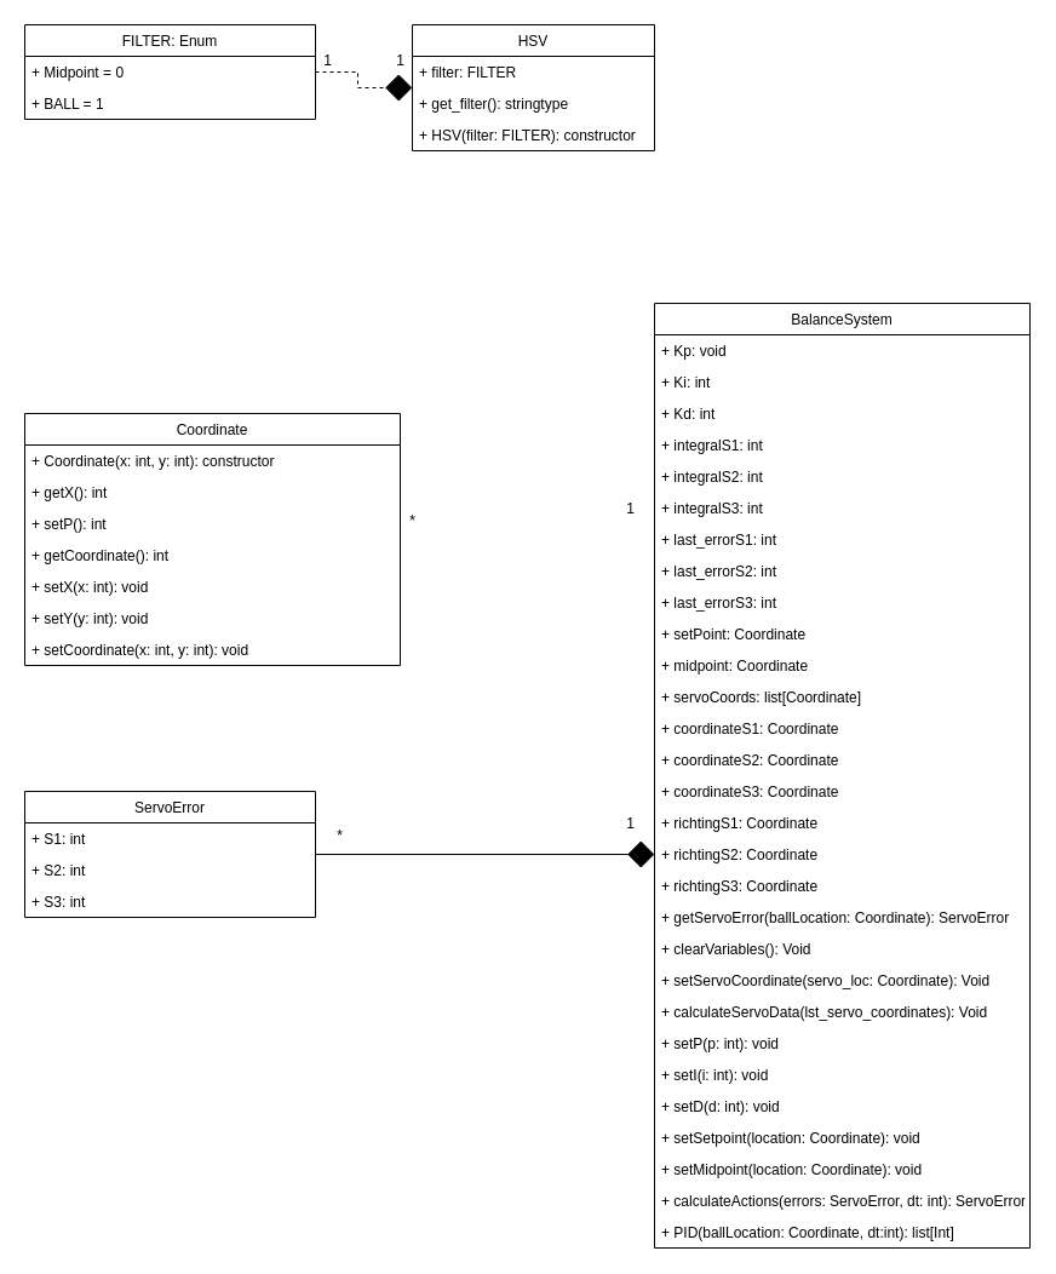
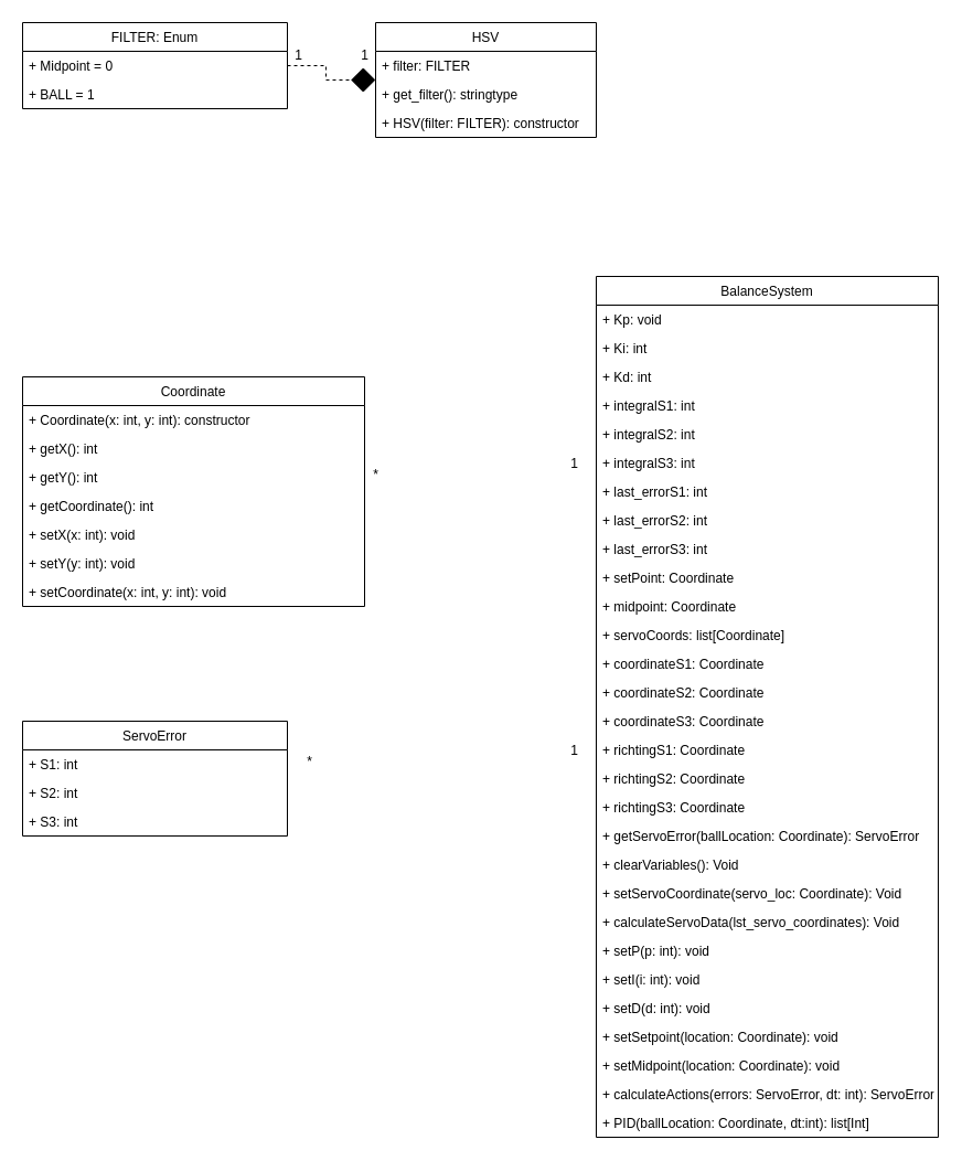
  <mxCell id="0" />
  <mxCell id="1" parent="0" />
  <mxCell id="2" value="FILTER: Enum" style="swimlane;fontStyle=0;childLayout=stackLayout;horizontal=1;startSize=26;fillColor=none;horizontalStack=0;resizeParent=1;resizeParentMax=0;resizeLast=0;collapsible=1;marginBottom=0;" vertex="1" parent="1"><mxGeometry y="20" width="240" height="78" as="geometry" x="20" /></mxCell>
  <mxCell id="3" value="+ Midpoint = 0" style="text;strokeColor=none;fillColor=none;align=left;verticalAlign=top;spacingLeft=4;spacingRight=4;overflow=hidden;rotatable=0;points=[[0,0.5],[1,0.5]];portConstraint=eastwest;" vertex="1" parent="2"><mxGeometry y="26" width="240" height="26" as="geometry" /></mxCell>
  <mxCell id="4" value="+ BALL = 1" style="text;strokeColor=none;fillColor=none;align=left;verticalAlign=top;spacingLeft=4;spacingRight=4;overflow=hidden;rotatable=0;points=[[0,0.5],[1,0.5]];portConstraint=eastwest;" vertex="1" parent="2"><mxGeometry y="52" width="240" height="26" as="geometry" /></mxCell>
  <mxCell id="5" value="HSV" style="swimlane;fontStyle=0;childLayout=stackLayout;horizontal=1;startSize=26;fillColor=none;horizontalStack=0;resizeParent=1;resizeParentMax=0;resizeLast=0;collapsible=1;marginBottom=0;" vertex="1" parent="1"><mxGeometry x="340" y="20" width="200" height="104" as="geometry" /></mxCell>
  <mxCell id="6" value="+ filter: FILTER" style="text;strokeColor=none;fillColor=none;align=left;verticalAlign=top;spacingLeft=4;spacingRight=4;overflow=hidden;rotatable=0;points=[[0,0.5],[1,0.5]];portConstraint=eastwest;" vertex="1" parent="5"><mxGeometry y="26" width="200" height="26" as="geometry" /></mxCell>
  <mxCell id="7" value="+ get_filter(): stringtype" style="text;strokeColor=none;fillColor=none;align=left;verticalAlign=top;spacingLeft=4;spacingRight=4;overflow=hidden;rotatable=0;points=[[0,0.5],[1,0.5]];portConstraint=eastwest;" vertex="1" parent="5"><mxGeometry y="52" width="200" height="26" as="geometry" /></mxCell>
  <mxCell id="8" value="+ HSV(filter: FILTER): constructor" style="text;strokeColor=none;fillColor=none;align=left;verticalAlign=top;spacingLeft=4;spacingRight=4;overflow=hidden;rotatable=0;points=[[0,0.5],[1,0.5]];portConstraint=eastwest;" vertex="1" parent="5"><mxGeometry y="78" width="200" height="26" as="geometry" /></mxCell>
  <mxCell id="9" value="Coordinate" style="swimlane;fontStyle=0;childLayout=stackLayout;horizontal=1;startSize=26;fillColor=none;horizontalStack=0;resizeParent=1;resizeParentMax=0;resizeLast=0;collapsible=1;marginBottom=0;" vertex="1" parent="1"><mxGeometry y="341" width="310" height="208" as="geometry" x="20" /></mxCell>
  <mxCell id="10" value="+ Coordinate(x: int, y: int): constructor" style="text;strokeColor=none;fillColor=none;align=left;verticalAlign=top;spacingLeft=4;spacingRight=4;overflow=hidden;rotatable=0;points=[[0,0.5],[1,0.5]];portConstraint=eastwest;" vertex="1" parent="9"><mxGeometry y="26" width="310" height="26" as="geometry" /></mxCell>
  <mxCell id="11" value="+ getX(): int" style="text;strokeColor=none;fillColor=none;align=left;verticalAlign=top;spacingLeft=4;spacingRight=4;overflow=hidden;rotatable=0;points=[[0,0.5],[1,0.5]];portConstraint=eastwest;" vertex="1" parent="9"><mxGeometry y="52" width="310" height="26" as="geometry" /></mxCell>
- <mxCell id="12" value="+ setP(): int" style="text;strokeColor=none;fillColor=none;align=left;verticalAlign=top;spacingLeft=4;spacingRight=4;overflow=hidden;rotatable=0;points=[[0,0.5],[1,0.5]];portConstraint=eastwest;" vertex="1" parent="9"><mxGeometry y="78" width="310" height="26" as="geometry" /></mxCell>
+ <mxCell id="12" value="+ getY(): int" style="text;strokeColor=none;fillColor=none;align=left;verticalAlign=top;spacingLeft=4;spacingRight=4;overflow=hidden;rotatable=0;points=[[0,0.5],[1,0.5]];portConstraint=eastwest;" vertex="1" parent="9"><mxGeometry y="78" width="310" height="26" as="geometry" /></mxCell>
  <mxCell id="13" value="+ getCoordinate(): int" style="text;strokeColor=none;fillColor=none;align=left;verticalAlign=top;spacingLeft=4;spacingRight=4;overflow=hidden;rotatable=0;points=[[0,0.5],[1,0.5]];portConstraint=eastwest;" vertex="1" parent="9"><mxGeometry y="104" width="310" height="26" as="geometry" /></mxCell>
  <mxCell id="14" value="+ setX(x: int): void" style="text;strokeColor=none;fillColor=none;align=left;verticalAlign=top;spacingLeft=4;spacingRight=4;overflow=hidden;rotatable=0;points=[[0,0.5],[1,0.5]];portConstraint=eastwest;" vertex="1" parent="9"><mxGeometry y="130" width="310" height="26" as="geometry" /></mxCell>
  <mxCell id="15" value="+ setY(y: int): void" style="text;strokeColor=none;fillColor=none;align=left;verticalAlign=top;spacingLeft=4;spacingRight=4;overflow=hidden;rotatable=0;points=[[0,0.5],[1,0.5]];portConstraint=eastwest;" vertex="1" parent="9"><mxGeometry y="156" width="310" height="26" as="geometry" /></mxCell>
  <mxCell id="16" value="+ setCoordinate(x: int, y: int): void" style="text;strokeColor=none;fillColor=none;align=left;verticalAlign=top;spacingLeft=4;spacingRight=4;overflow=hidden;rotatable=0;points=[[0,0.5],[1,0.5]];portConstraint=eastwest;" vertex="1" parent="9"><mxGeometry y="182" width="310" height="26" as="geometry" /></mxCell>
  <mxCell id="17" value="BalanceSystem" style="swimlane;fontStyle=0;childLayout=stackLayout;horizontal=1;startSize=26;fillColor=none;horizontalStack=0;resizeParent=1;resizeParentMax=0;resizeLast=0;collapsible=1;marginBottom=0;" vertex="1" parent="1"><mxGeometry x="540" y="250" width="310" height="780" as="geometry" /></mxCell>
  <mxCell id="18" value="+ Kp: void" style="text;strokeColor=none;fillColor=none;align=left;verticalAlign=top;spacingLeft=4;spacingRight=4;overflow=hidden;rotatable=0;points=[[0,0.5],[1,0.5]];portConstraint=eastwest;" vertex="1" parent="17"><mxGeometry y="26" width="310" height="26" as="geometry" /></mxCell>
  <mxCell id="19" value="+ Ki: int" style="text;strokeColor=none;fillColor=none;align=left;verticalAlign=top;spacingLeft=4;spacingRight=4;overflow=hidden;rotatable=0;points=[[0,0.5],[1,0.5]];portConstraint=eastwest;" vertex="1" parent="17"><mxGeometry y="52" width="310" height="26" as="geometry" /></mxCell>
  <mxCell id="20" value="+ Kd: int" style="text;strokeColor=none;fillColor=none;align=left;verticalAlign=top;spacingLeft=4;spacingRight=4;overflow=hidden;rotatable=0;points=[[0,0.5],[1,0.5]];portConstraint=eastwest;" vertex="1" parent="17"><mxGeometry y="78" width="310" height="26" as="geometry" /></mxCell>
  <mxCell id="21" value="+ integralS1: int" style="text;strokeColor=none;fillColor=none;align=left;verticalAlign=top;spacingLeft=4;spacingRight=4;overflow=hidden;rotatable=0;points=[[0,0.5],[1,0.5]];portConstraint=eastwest;" vertex="1" parent="17"><mxGeometry y="104" width="310" height="26" as="geometry" /></mxCell>
  <mxCell id="22" value="+ integralS2: int" style="text;strokeColor=none;fillColor=none;align=left;verticalAlign=top;spacingLeft=4;spacingRight=4;overflow=hidden;rotatable=0;points=[[0,0.5],[1,0.5]];portConstraint=eastwest;" vertex="1" parent="17"><mxGeometry y="130" width="310" height="26" as="geometry" /></mxCell>
  <mxCell id="23" value="+ integralS3: int" style="text;strokeColor=none;fillColor=none;align=left;verticalAlign=top;spacingLeft=4;spacingRight=4;overflow=hidden;rotatable=0;points=[[0,0.5],[1,0.5]];portConstraint=eastwest;" vertex="1" parent="17"><mxGeometry y="156" width="310" height="26" as="geometry" /></mxCell>
  <mxCell id="24" value="+ last_errorS1: int" style="text;strokeColor=none;fillColor=none;align=left;verticalAlign=top;spacingLeft=4;spacingRight=4;overflow=hidden;rotatable=0;points=[[0,0.5],[1,0.5]];portConstraint=eastwest;" vertex="1" parent="17"><mxGeometry y="182" width="310" height="26" as="geometry" /></mxCell>
  <mxCell id="25" value="+ last_errorS2: int" style="text;strokeColor=none;fillColor=none;align=left;verticalAlign=top;spacingLeft=4;spacingRight=4;overflow=hidden;rotatable=0;points=[[0,0.5],[1,0.5]];portConstraint=eastwest;" vertex="1" parent="17"><mxGeometry y="208" width="310" height="26" as="geometry" /></mxCell>
  <mxCell id="26" value="+ last_errorS3: int" style="text;strokeColor=none;fillColor=none;align=left;verticalAlign=top;spacingLeft=4;spacingRight=4;overflow=hidden;rotatable=0;points=[[0,0.5],[1,0.5]];portConstraint=eastwest;" vertex="1" parent="17"><mxGeometry y="234" width="310" height="26" as="geometry" /></mxCell>
  <mxCell id="27" value="+ setPoint: Coordinate" style="text;strokeColor=none;fillColor=none;align=left;verticalAlign=top;spacingLeft=4;spacingRight=4;overflow=hidden;rotatable=0;points=[[0,0.5],[1,0.5]];portConstraint=eastwest;" vertex="1" parent="17"><mxGeometry y="260" width="310" height="26" as="geometry" /></mxCell>
  <mxCell id="28" value="+ midpoint: Coordinate" style="text;strokeColor=none;fillColor=none;align=left;verticalAlign=top;spacingLeft=4;spacingRight=4;overflow=hidden;rotatable=0;points=[[0,0.5],[1,0.5]];portConstraint=eastwest;" vertex="1" parent="17"><mxGeometry y="286" width="310" height="26" as="geometry" /></mxCell>
  <mxCell id="29" value="+ servoCoords: list[Coordinate]" style="text;strokeColor=none;fillColor=none;align=left;verticalAlign=top;spacingLeft=4;spacingRight=4;overflow=hidden;rotatable=0;points=[[0,0.5],[1,0.5]];portConstraint=eastwest;" vertex="1" parent="17"><mxGeometry y="312" width="310" height="26" as="geometry" /></mxCell>
  <mxCell id="30" value="+ coordinateS1: Coordinate" style="text;strokeColor=none;fillColor=none;align=left;verticalAlign=top;spacingLeft=4;spacingRight=4;overflow=hidden;rotatable=0;points=[[0,0.5],[1,0.5]];portConstraint=eastwest;" vertex="1" parent="17"><mxGeometry y="338" width="310" height="26" as="geometry" /></mxCell>
  <mxCell id="31" value="+ coordinateS2: Coordinate" style="text;strokeColor=none;fillColor=none;align=left;verticalAlign=top;spacingLeft=4;spacingRight=4;overflow=hidden;rotatable=0;points=[[0,0.5],[1,0.5]];portConstraint=eastwest;" vertex="1" parent="17"><mxGeometry y="364" width="310" height="26" as="geometry" /></mxCell>
  <mxCell id="32" value="+ coordinateS3: Coordinate" style="text;strokeColor=none;fillColor=none;align=left;verticalAlign=top;spacingLeft=4;spacingRight=4;overflow=hidden;rotatable=0;points=[[0,0.5],[1,0.5]];portConstraint=eastwest;" vertex="1" parent="17"><mxGeometry y="390" width="310" height="26" as="geometry" /></mxCell>
  <mxCell id="33" value="+ richtingS1: Coordinate" style="text;strokeColor=none;fillColor=none;align=left;verticalAlign=top;spacingLeft=4;spacingRight=4;overflow=hidden;rotatable=0;points=[[0,0.5],[1,0.5]];portConstraint=eastwest;" vertex="1" parent="17"><mxGeometry y="416" width="310" height="26" as="geometry" /></mxCell>
  <mxCell id="34" value="+ richtingS2: Coordinate" style="text;strokeColor=none;fillColor=none;align=left;verticalAlign=top;spacingLeft=4;spacingRight=4;overflow=hidden;rotatable=0;points=[[0,0.5],[1,0.5]];portConstraint=eastwest;" vertex="1" parent="17"><mxGeometry y="442" width="310" height="26" as="geometry" /></mxCell>
  <mxCell id="35" value="+ richtingS3: Coordinate" style="text;strokeColor=none;fillColor=none;align=left;verticalAlign=top;spacingLeft=4;spacingRight=4;overflow=hidden;rotatable=0;points=[[0,0.5],[1,0.5]];portConstraint=eastwest;" vertex="1" parent="17"><mxGeometry y="468" width="310" height="26" as="geometry" /></mxCell>
  <mxCell id="36" value="+ getServoError(ballLocation: Coordinate): ServoError" style="text;strokeColor=none;fillColor=none;align=left;verticalAlign=top;spacingLeft=4;spacingRight=4;overflow=hidden;rotatable=0;points=[[0,0.5],[1,0.5]];portConstraint=eastwest;" vertex="1" parent="17"><mxGeometry y="494" width="310" height="26" as="geometry" /></mxCell>
  <mxCell id="37" value="+ clearVariables(): Void" style="text;strokeColor=none;fillColor=none;align=left;verticalAlign=top;spacingLeft=4;spacingRight=4;overflow=hidden;rotatable=0;points=[[0,0.5],[1,0.5]];portConstraint=eastwest;" vertex="1" parent="17"><mxGeometry y="520" width="310" height="26" as="geometry" /></mxCell>
  <mxCell id="38" value="+ setServoCoordinate(servo_loc: Coordinate): Void" style="text;strokeColor=none;fillColor=none;align=left;verticalAlign=top;spacingLeft=4;spacingRight=4;overflow=hidden;rotatable=0;points=[[0,0.5],[1,0.5]];portConstraint=eastwest;" vertex="1" parent="17"><mxGeometry y="546" width="310" height="26" as="geometry" /></mxCell>
  <mxCell id="39" value="+ calculateServoData(lst_servo_coordinates): Void" style="text;strokeColor=none;fillColor=none;align=left;verticalAlign=top;spacingLeft=4;spacingRight=4;overflow=hidden;rotatable=0;points=[[0,0.5],[1,0.5]];portConstraint=eastwest;" vertex="1" parent="17"><mxGeometry y="572" width="310" height="26" as="geometry" /></mxCell>
  <mxCell id="40" value="+ setP(p: int): void" style="text;strokeColor=none;fillColor=none;align=left;verticalAlign=top;spacingLeft=4;spacingRight=4;overflow=hidden;rotatable=0;points=[[0,0.5],[1,0.5]];portConstraint=eastwest;" vertex="1" parent="17"><mxGeometry y="598" width="310" height="26" as="geometry" /></mxCell>
  <mxCell id="41" value="+ setI(i: int): void" style="text;strokeColor=none;fillColor=none;align=left;verticalAlign=top;spacingLeft=4;spacingRight=4;overflow=hidden;rotatable=0;points=[[0,0.5],[1,0.5]];portConstraint=eastwest;" vertex="1" parent="17"><mxGeometry y="624" width="310" height="26" as="geometry" /></mxCell>
  <mxCell id="42" value="+ setD(d: int): void" style="text;strokeColor=none;fillColor=none;align=left;verticalAlign=top;spacingLeft=4;spacingRight=4;overflow=hidden;rotatable=0;points=[[0,0.5],[1,0.5]];portConstraint=eastwest;" vertex="1" parent="17"><mxGeometry y="650" width="310" height="26" as="geometry" /></mxCell>
  <mxCell id="43" value="+ setSetpoint(location: Coordinate): void" style="text;strokeColor=none;fillColor=none;align=left;verticalAlign=top;spacingLeft=4;spacingRight=4;overflow=hidden;rotatable=0;points=[[0,0.5],[1,0.5]];portConstraint=eastwest;" vertex="1" parent="17"><mxGeometry y="676" width="310" height="26" as="geometry" /></mxCell>
  <mxCell id="44" value="+ setMidpoint(location: Coordinate): void" style="text;strokeColor=none;fillColor=none;align=left;verticalAlign=top;spacingLeft=4;spacingRight=4;overflow=hidden;rotatable=0;points=[[0,0.5],[1,0.5]];portConstraint=eastwest;" vertex="1" parent="17"><mxGeometry y="702" width="310" height="26" as="geometry" /></mxCell>
  <mxCell id="45" value="+ calculateActions(errors: ServoError, dt: int): ServoError" style="text;strokeColor=none;fillColor=none;align=left;verticalAlign=top;spacingLeft=4;spacingRight=4;overflow=hidden;rotatable=0;points=[[0,0.5],[1,0.5]];portConstraint=eastwest;" vertex="1" parent="17"><mxGeometry y="728" width="310" height="26" as="geometry" /></mxCell>
  <mxCell id="46" value="+ PID(ballLocation: Coordinate, dt:int): list[Int]" style="text;strokeColor=none;fillColor=none;align=left;verticalAlign=top;spacingLeft=4;spacingRight=4;overflow=hidden;rotatable=0;points=[[0,0.5],[1,0.5]];portConstraint=eastwest;" vertex="1" parent="17"><mxGeometry y="754" width="310" height="26" as="geometry" /></mxCell>
  <mxCell id="47" value="ServoError" style="swimlane;fontStyle=0;childLayout=stackLayout;horizontal=1;startSize=26;fillColor=none;horizontalStack=0;resizeParent=1;resizeParentMax=0;resizeLast=0;collapsible=1;marginBottom=0;" vertex="1" parent="1"><mxGeometry y="653" width="240" height="104" as="geometry" x="20" /></mxCell>
  <mxCell id="48" value="+ S1: int" style="text;strokeColor=none;fillColor=none;align=left;verticalAlign=top;spacingLeft=4;spacingRight=4;overflow=hidden;rotatable=0;points=[[0,0.5],[1,0.5]];portConstraint=eastwest;" vertex="1" parent="47"><mxGeometry y="26" width="240" height="26" as="geometry" /></mxCell>
  <mxCell id="49" value="+ S2: int" style="text;strokeColor=none;fillColor=none;align=left;verticalAlign=top;spacingLeft=4;spacingRight=4;overflow=hidden;rotatable=0;points=[[0,0.5],[1,0.5]];portConstraint=eastwest;" vertex="1" parent="47"><mxGeometry y="52" width="240" height="26" as="geometry" /></mxCell>
  <mxCell id="50" value="+ S3: int" style="text;strokeColor=none;fillColor=none;align=left;verticalAlign=top;spacingLeft=4;spacingRight=4;overflow=hidden;rotatable=0;points=[[0,0.5],[1,0.5]];portConstraint=eastwest;" vertex="1" parent="47"><mxGeometry y="78" width="240" height="26" as="geometry" /></mxCell>
  <mxCell id="51" style="edgeStyle=orthogonalEdgeStyle;rounded=0;orthogonalLoop=1;jettySize=auto;html=1;entryX=0;entryY=0.5;entryDx=0;entryDy=0;startArrow=none;startFill=0;endArrow=diamond;endFill=1;endSize=20;dashed=1;" edge="1" parent="1" source="2" target="5"><mxGeometry relative="1" as="geometry" /></mxCell>
- <mxCell id="52" style="edgeStyle=orthogonalEdgeStyle;rounded=0;orthogonalLoop=1;jettySize=auto;html=1;entryX=0;entryY=0.5;entryDx=0;entryDy=0;endArrow=diamond;endFill=1;endSize=20;" edge="1" parent="1" source="47" target="34"><mxGeometry relative="1" as="geometry"><mxPoint x="520" y="710" as="targetPoint" /></mxGeometry></mxCell>
  <mxCell id="53" value="1" style="text;html=1;align=center;verticalAlign=middle;resizable=0;points=[];autosize=1;strokeColor=none;fillColor=none;" vertex="1" parent="1"><mxGeometry x="260" y="40" width="20" height="20" as="geometry" /></mxCell>
  <mxCell id="54" value="*" style="text;html=1;align=center;verticalAlign=middle;resizable=0;points=[];autosize=1;strokeColor=none;fillColor=none;" vertex="1" parent="1"><mxGeometry x="330" y="420" width="20" height="20" as="geometry" /></mxCell>
  <mxCell id="55" value="*" style="text;html=1;align=center;verticalAlign=middle;resizable=0;points=[];autosize=1;strokeColor=none;fillColor=none;" vertex="1" parent="1"><mxGeometry x="270" y="680" width="20" height="20" as="geometry" /></mxCell>
  <mxCell id="56" value="1" style="text;html=1;align=center;verticalAlign=middle;resizable=0;points=[];autosize=1;strokeColor=none;fillColor=none;" vertex="1" parent="1"><mxGeometry x="510" y="670" width="20" height="20" as="geometry" /></mxCell>
  <mxCell id="57" value="1" style="text;html=1;align=center;verticalAlign=middle;resizable=0;points=[];autosize=1;strokeColor=none;fillColor=none;" vertex="1" parent="1"><mxGeometry x="510" y="410" width="20" height="20" as="geometry" /></mxCell>
  <mxCell id="58" value="1" style="text;html=1;align=center;verticalAlign=middle;resizable=0;points=[];autosize=1;strokeColor=none;fillColor=none;" vertex="1" parent="1"><mxGeometry x="320" y="40" width="20" height="20" as="geometry" /></mxCell>
